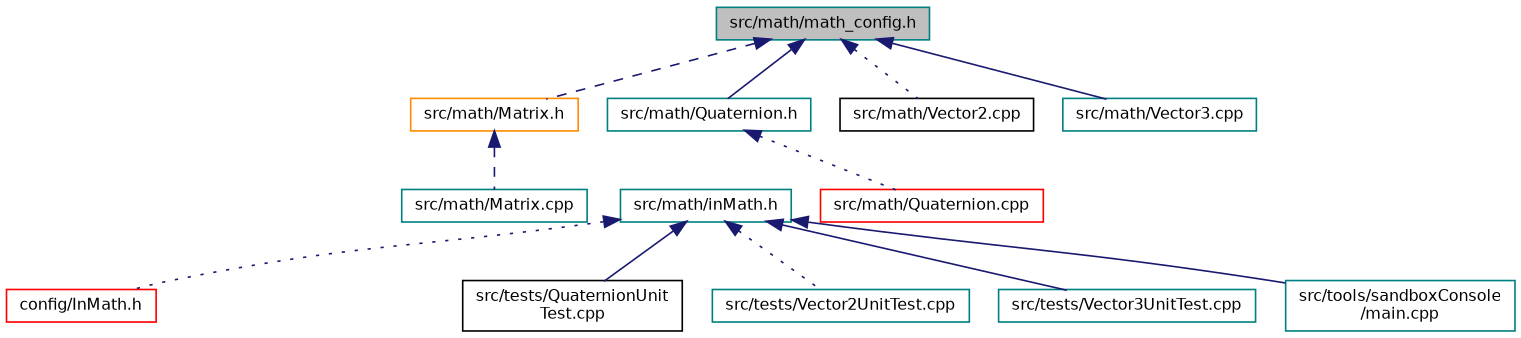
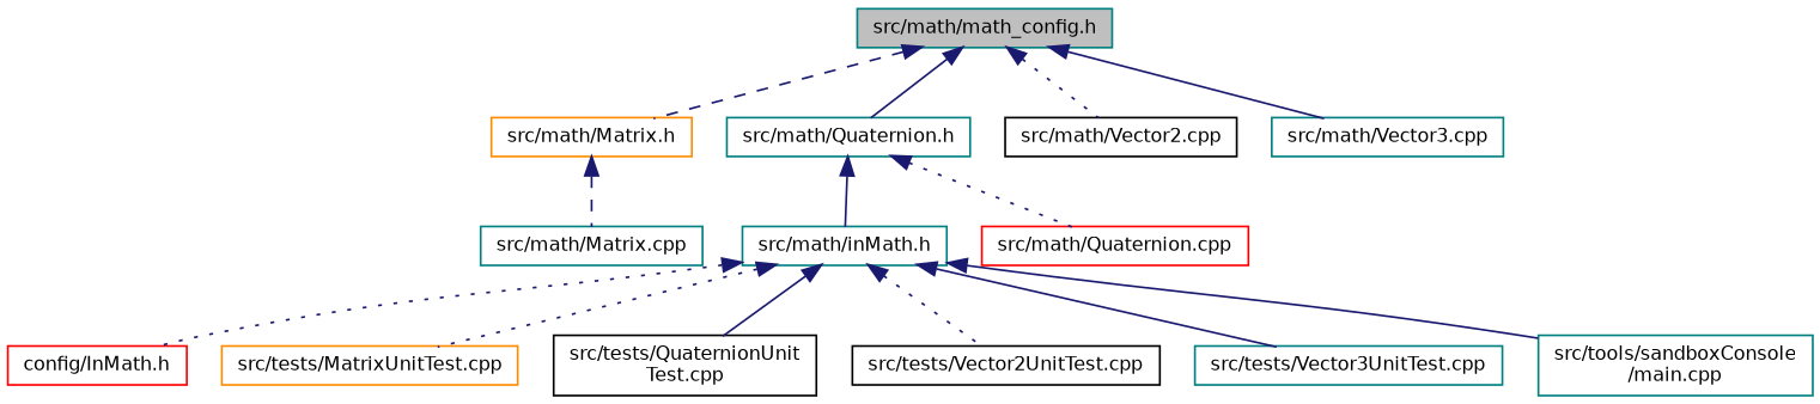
  digraph {
    node [color=teal fillcolor=white fontname=Helvetica fontsize=10 shape=record style=filled]
    edge [color=midnightblue dir=back fontname=Helvetica fontsize=10 labelfontname=Helvetica labelfontsize=10 style=solid]
    n1 [fillcolor=grey75 fontcolor=black height=0.2 label="src/math/math_config.h" width=0.4]
    n2 [color=darkorange height=0.2 label="src/math/Matrix.h" width=0.4]
    n3 [height=0.2 label="src/math/Quaternion.h" width=0.4]
    n4 [color=black height=0.2 label="src/math/Vector2.cpp" width=0.4]
    n5 [height=0.2 label="src/math/Vector3.cpp" width=0.4]
    n6 [height=0.2 label="src/math/Matrix.cpp" width=0.4]
    n7 [height=0.2 label="src/math/inMath.h" width=0.4]
    n8 [color=red height=0.2 label="src/math/Quaternion.cpp" width=0.4]
    n9 [color=red height=0.2 label="config/InMath.h" width=0.4]
+   n10 [color=darkorange height=0.2 label="src/tests/MatrixUnitTest.cpp" width=0.4]
    n11 [color=black height=0.2 label="src/tests/QuaternionUnit\lTest.cpp" width=0.4]
-   n12 [height=0.2 label="src/tests/Vector2UnitTest.cpp" width=0.4]
+   n12 [color=black height=0.2 label="src/tests/Vector2UnitTest.cpp" width=0.4]
    n13 [height=0.2 label="src/tests/Vector3UnitTest.cpp" width=0.4]
    n14 [height=0.2 label="src/tools/sandboxConsole\l/main.cpp" width=0.4]
    n1 -> n2 [style=dashed]
    n1 -> n3
    n1 -> n4 [style=dotted]
    n1 -> n5
    n2 -> n6 [style=dashed]
+   n3 -> n7
    n3 -> n8 [style=dotted]
    n7 -> n9 [style=dotted]
+   n7 -> n10 [style=dotted]
    n7 -> n11
    n7 -> n12 [style=dotted]
    n7 -> n13
    n7 -> n14
  }
